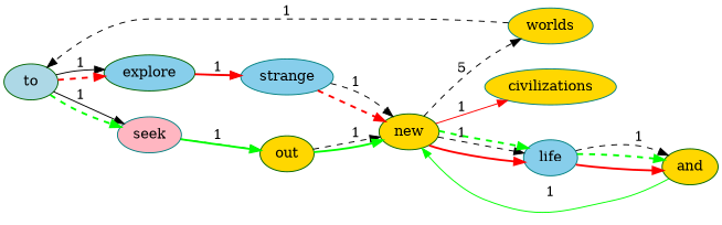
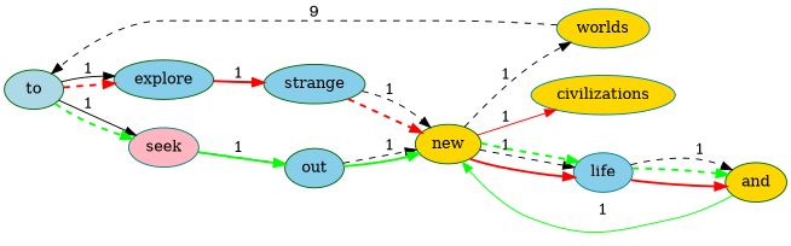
  digraph {
    rankdir=LR
    node [color=darkgreen fillcolor=gold style=filled]
    edge [style=dashed]
    to [fillcolor=lightblue]
    explore [fillcolor=skyblue]
    seek [color=teal fillcolor=lightpink]
-   strange [color=teal fillcolor=skyblue]
-   out
+   strange [fillcolor=skyblue]
+   out [fillcolor=skyblue]
    worlds [color=teal]
    new
    civilizations [color=teal]
    life [color=teal fillcolor=skyblue]
    and
    to -> explore [label=1 style=solid]
    to -> explore [color=red penwidth=2]
    to -> seek [label=1 style=solid]
    to -> seek [color=green penwidth=2]
    explore -> strange [label=1 style=solid]
    explore -> strange [color=red penwidth=2 style=solid]
    seek -> out [label=1]
    seek -> out [color=green penwidth=2 style=solid]
    strange -> new [label=1]
    strange -> new [color=red penwidth=2]
    out -> new [label=1]
    out -> new [color=green penwidth=2 style=solid]
-   worlds -> to [label=1]
-   new -> worlds [label=5]
+   worlds -> to [label=9]
+   new -> worlds [label=1]
    new -> civilizations [color=red label=1 style=solid]
    new -> life [label=1]
    new -> life [color=red penwidth=2 style=solid]
    new -> life [color=green penwidth=2]
    life -> and [label=1]
    life -> and [color=red penwidth=2 style=solid]
    life -> and [color=green penwidth=2]
    and -> new [color=green label=1 style=solid]
  }
